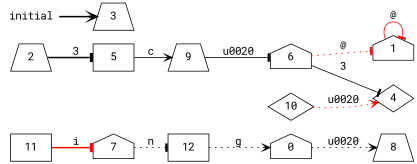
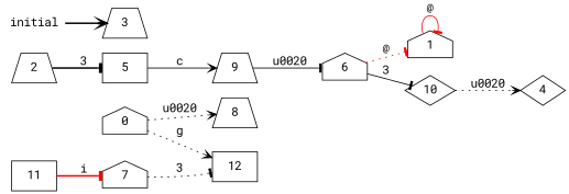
  digraph {
    fontname="Roboto Mono"
    rankdir=LR
    node [fontname="Roboto Mono" shape=trapezium]
    edge [arrowhead=tee fontname="Roboto Mono" style=dotted]
    8
    0 [shape=house]
    2
    5 [shape=box]
    1 [shape=house]
    9
    6 [shape=house]
    3
    11 [shape=box]
    7 [shape=house]
    initial [shape=plaintext]
    12 [shape=box]
    4 [shape=diamond]
    10 [shape=diamond]
    0 -> 8 [arrowhead=vee label="\u0020"]
    2 -> 5 [label=3 style=bold]
    5 -> 9 [arrowhead=vee label=c style=solid]
    1 -> 1 [color=red label="@" style=solid]
    9 -> 6 [label="\u0020" style=solid]
    6 -> 1 [color=red label="@"]
-   6 -> 4 [label=3 style=solid]
+   6 -> 10 [label=3 style=solid]
    11 -> 7 [color=red label=i style=bold]
-   7 -> 12 [label=n]
+   7 -> 12 [label=3]
    initial -> 3 [arrowhead=vee style=bold]
-   12 -> 0 [arrowhead=vee label=g]
-   10 -> 4 [arrowhead=vee label="\u0020" color=red]
+   0 -> 12 [arrowhead=vee label=g]
+   10 -> 4 [arrowhead=vee label="\u0020"]
  }
